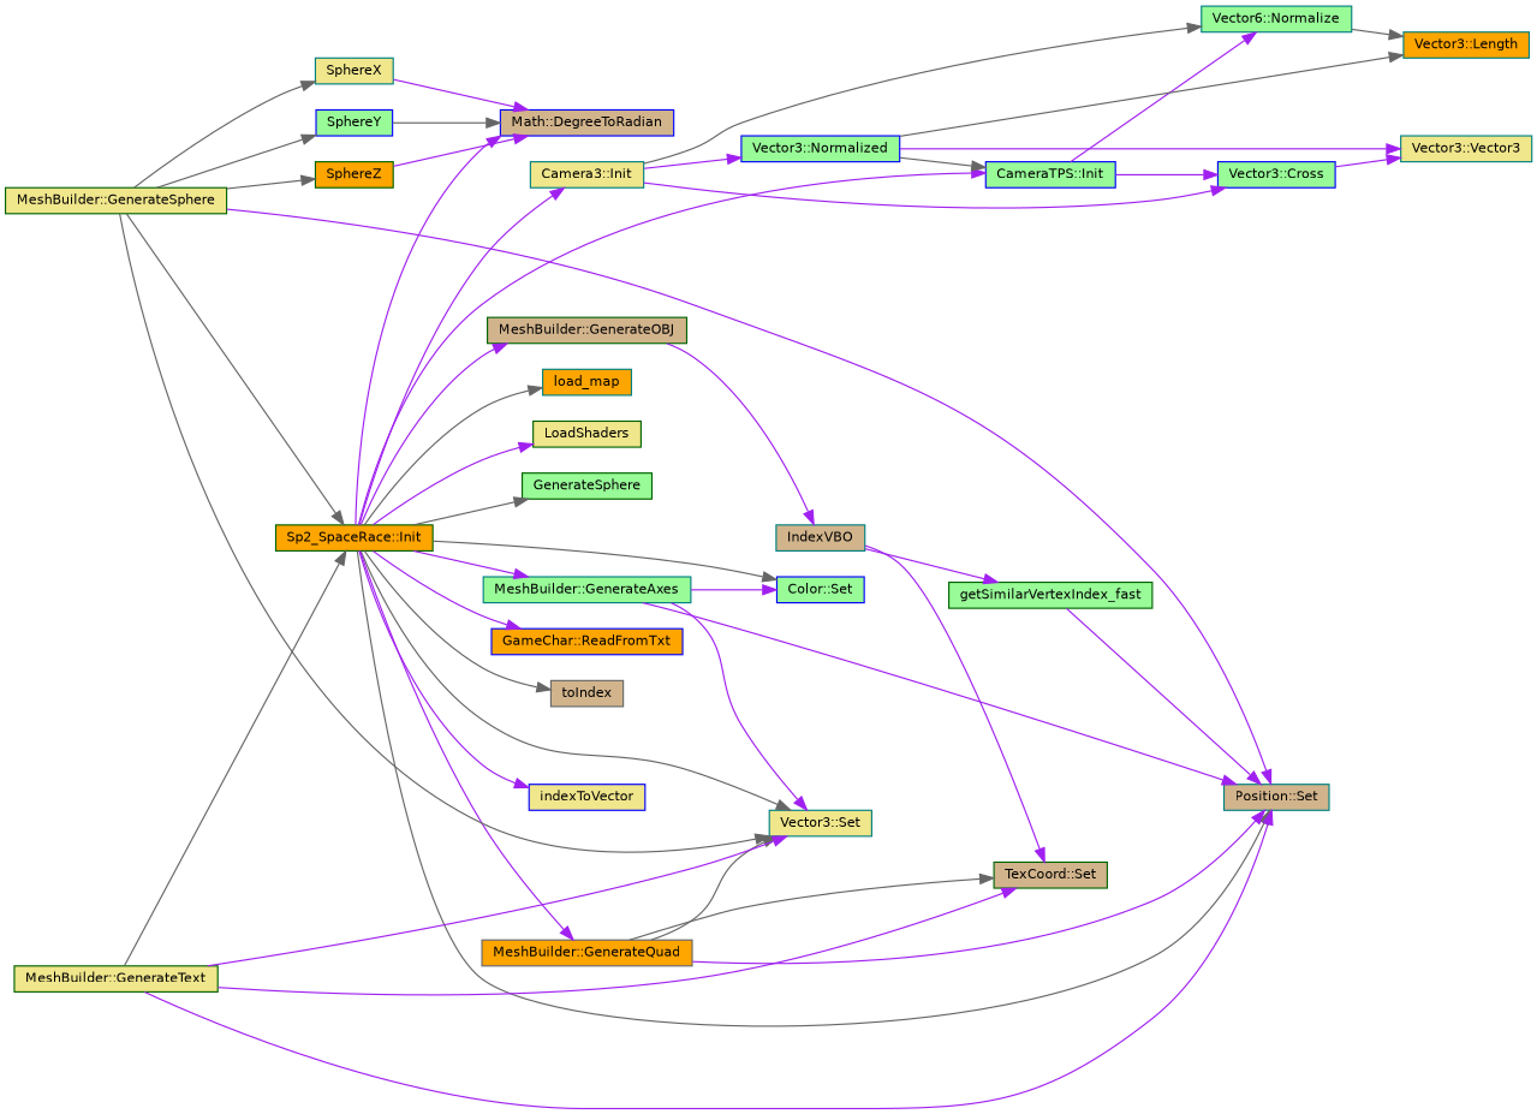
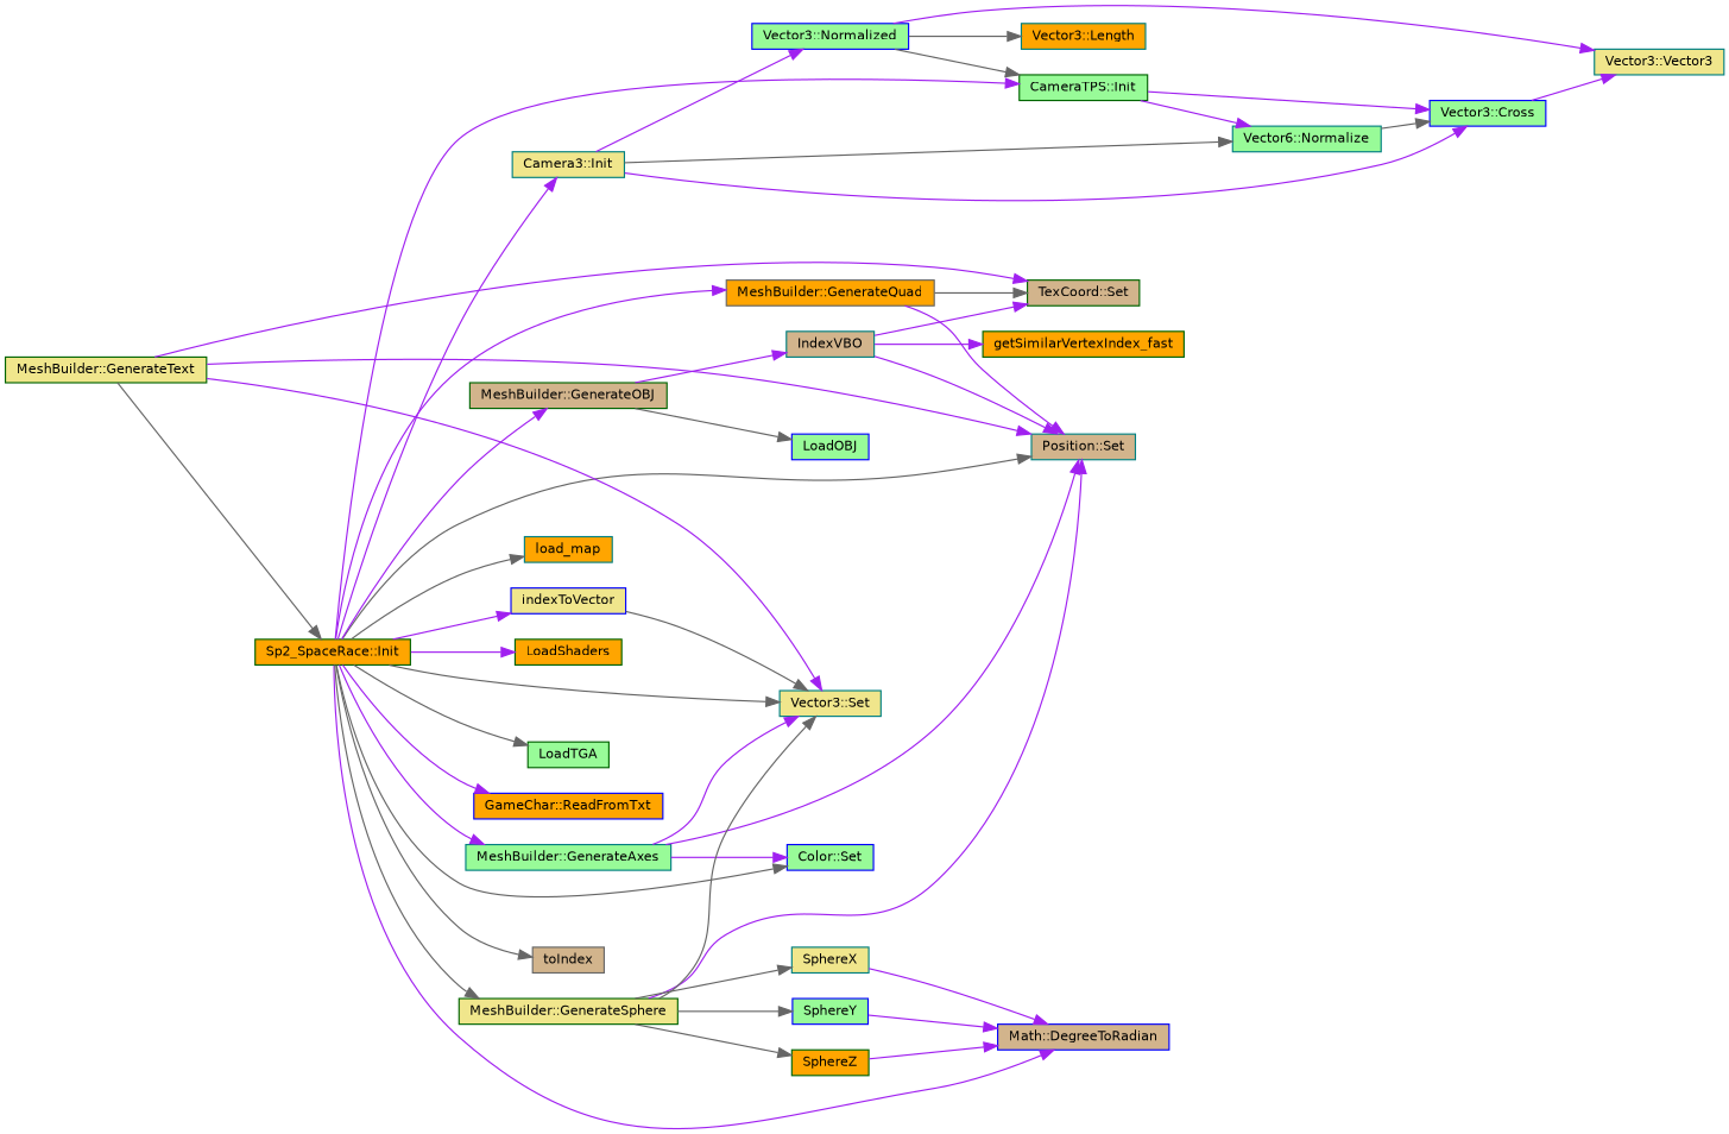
  digraph {
    rankdir=LR
    node [color=darkgreen fillcolor=palegreen fontname=Helvetica fontsize=10 shape=record style=filled]
    edge [color=purple fontname=Helvetica fontsize=10 labelfontname=Helvetica labelfontsize=10 style=solid]
    n1 [fillcolor=orange fontcolor=black height=0.2 label="Sp2_SpaceRace::Init" width=0.4]
    n2 [color=blue fillcolor=tan height=0.2 label="Math::DegreeToRadian" width=0.4]
    n3 [color=teal height=0.2 label="MeshBuilder::GenerateAxes" width=0.4]
    n4 [color=teal fillcolor=tan height=0.2 label="Position::Set" width=0.4]
    n5 [color=teal fillcolor=khaki height=0.2 label="Vector3::Set" width=0.4]
    n6 [color=blue height=0.2 label="Color::Set" width=0.4]
    n7 [fillcolor=tan height=0.2 label="MeshBuilder::GenerateOBJ" width=0.4]
    n8 [color=gray40 fillcolor=orange height=0.2 label="MeshBuilder::GenerateQuad" width=0.4]
    n9 [fillcolor=khaki height=0.2 label="MeshBuilder::GenerateSphere" width=0.4]
    n10 [color=blue fillcolor=khaki height=0.2 label=indexToVector width=0.4]
-   n11 [color=blue height=0.2 label="CameraTPS::Init" width=0.4]
+   n11 [height=0.2 label="CameraTPS::Init" width=0.4]
    n12 [color=teal fillcolor=khaki height=0.2 label="Camera3::Init" width=0.4]
    n13 [color=teal fillcolor=orange height=0.2 label=load_map width=0.4]
-   n14 [fillcolor=khaki height=0.2 label=LoadShaders width=0.4]
-   n15 [height=0.2 label=GenerateSphere width=0.4]
+   n14 [fillcolor=orange height=0.2 label=LoadShaders width=0.4]
+   n15 [height=0.2 label=LoadTGA width=0.4]
    n16 [color=blue fillcolor=orange height=0.2 label="GameChar::ReadFromTxt" width=0.4]
    n17 [color=gray40 fillcolor=tan height=0.2 label=toIndex width=0.4]
    n18 [color=teal fillcolor=tan height=0.2 label=IndexVBO width=0.4]
+   n19 [color=blue height=0.2 label=LoadOBJ width=0.4]
    n20 [fillcolor=tan height=0.2 label="TexCoord::Set" width=0.4]
    n21 [color=teal fillcolor=khaki height=0.2 label=SphereX width=0.4]
    n22 [color=blue height=0.2 label=SphereY width=0.4]
    n23 [fillcolor=orange height=0.2 label=SphereZ width=0.4]
    n24 [fillcolor=khaki height=0.2 label="MeshBuilder::GenerateText" width=0.4]
    n25 [color=blue height=0.2 label="Vector3::Cross" width=0.4]
    n26 [color=teal height=0.2 label="Vector6::Normalize" width=0.4]
    n27 [color=blue height=0.2 label="Vector3::Normalized" width=0.4]
-   n28 [height=0.2 label=getSimilarVertexIndex_fast width=0.4]
+   n28 [fillcolor=orange height=0.2 label=getSimilarVertexIndex_fast width=0.4]
    n29 [color=teal fillcolor=khaki height=0.2 label="Vector3::Vector3" width=0.4]
    n30 [color=teal fillcolor=orange height=0.2 label="Vector3::Length" width=0.4]
    n1 -> n2
    n1 -> n3
    n1 -> n4 [color=gray40]
    n1 -> n5 [color=gray40]
    n1 -> n6 [color=gray40]
    n1 -> n7
    n1 -> n8
-   n9 -> n1 [color=gray40]
+   n1 -> n9 [color=gray40]
    n1 -> n10
    n1 -> n11
    n1 -> n12
    n1 -> n13 [color=gray40]
    n1 -> n14
    n1 -> n15 [color=gray40]
    n1 -> n16
    n1 -> n17 [color=gray40]
    n3 -> n4
    n3 -> n5
    n3 -> n6
    n7 -> n18
+   n7 -> n19 [color=gray40]
    n8 -> n4
-   n8 -> n5 [color=gray40]
+   n10 -> n5 [color=gray40]
    n8 -> n20 [color=gray40]
    n9 -> n4
    n9 -> n5 [color=gray40]
    n9 -> n21 [color=gray40]
    n9 -> n22 [color=gray40]
    n9 -> n23 [color=gray40]
    n11 -> n25
    n11 -> n26
    n12 -> n25
    n12 -> n26 [color=gray40]
    n12 -> n27
-   n28 -> n4
+   n18 -> n4
    n18 -> n20
    n18 -> n28
    n21 -> n2
-   n22 -> n2 [color=gray40]
+   n22 -> n2
    n23 -> n2
    n24 -> n1 [color=gray40]
    n24 -> n4
    n24 -> n5
    n24 -> n20
    n25 -> n29
-   n26 -> n30 [color=gray40]
+   n26 -> n25 [color=gray40]
    n27 -> n11 [color=gray40]
    n27 -> n29
    n27 -> n30 [color=gray40]
  }
